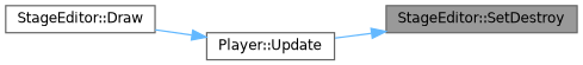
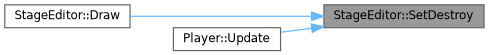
  digraph {
    rankdir=RL
    node [color=grey40 fillcolor=white fontname=Helvetica fontsize=10 shape=box style=filled]
    edge [color=steelblue1 dir=back fontname=Helvetica fontsize=10 labelfontname=Helvetica labelfontsize=10 style=solid]
    n1 [color=gray40 fillcolor=grey60 fontcolor=black height=0.2 label="StageEditor::SetDestroy" width=0.4]
    n2 [height=0.2 label="StageEditor::Draw" width=0.4]
    n3 [height=0.2 label="Player::Update" width=0.4]
-   n3 -> n2
+   n1 -> n2
    n1 -> n3
  }
